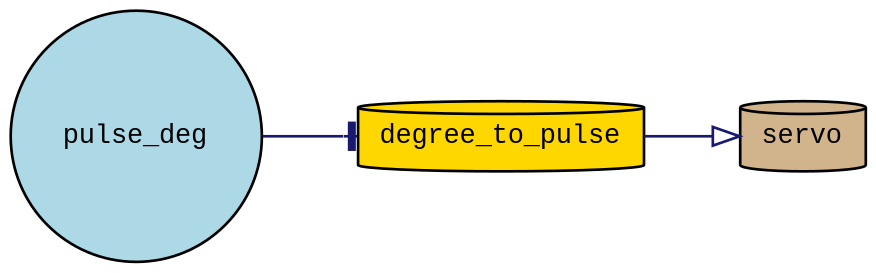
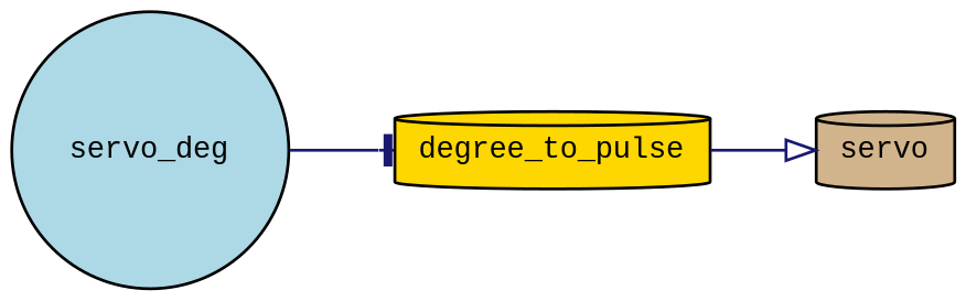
  digraph {
    fontname="Liberation Mono"
    rankdir=LR
    node [color=black fontname="Liberation Mono" fontsize=10 shape=cylinder style=filled]
    edge [color=midnightblue fontname="Liberation Mono" fontsize=10 labelfontname=Helvetica labelfontsize=10 style=solid]
-   n1 [fillcolor=lightblue fontcolor=black height=0.2 label=pulse_deg shape=circle width=0.4]
+   n1 [fillcolor=lightblue fontcolor=black height=0.2 label=servo_deg shape=circle width=0.4]
    n2 [fillcolor=gold height=0.2 label=degree_to_pulse width=0.4]
    n3 [fillcolor=tan height=0.2 label=servo width=0.4]
    n1 -> n2 [arrowhead=tee]
    n2 -> n3 [arrowhead=onormal]
  }
